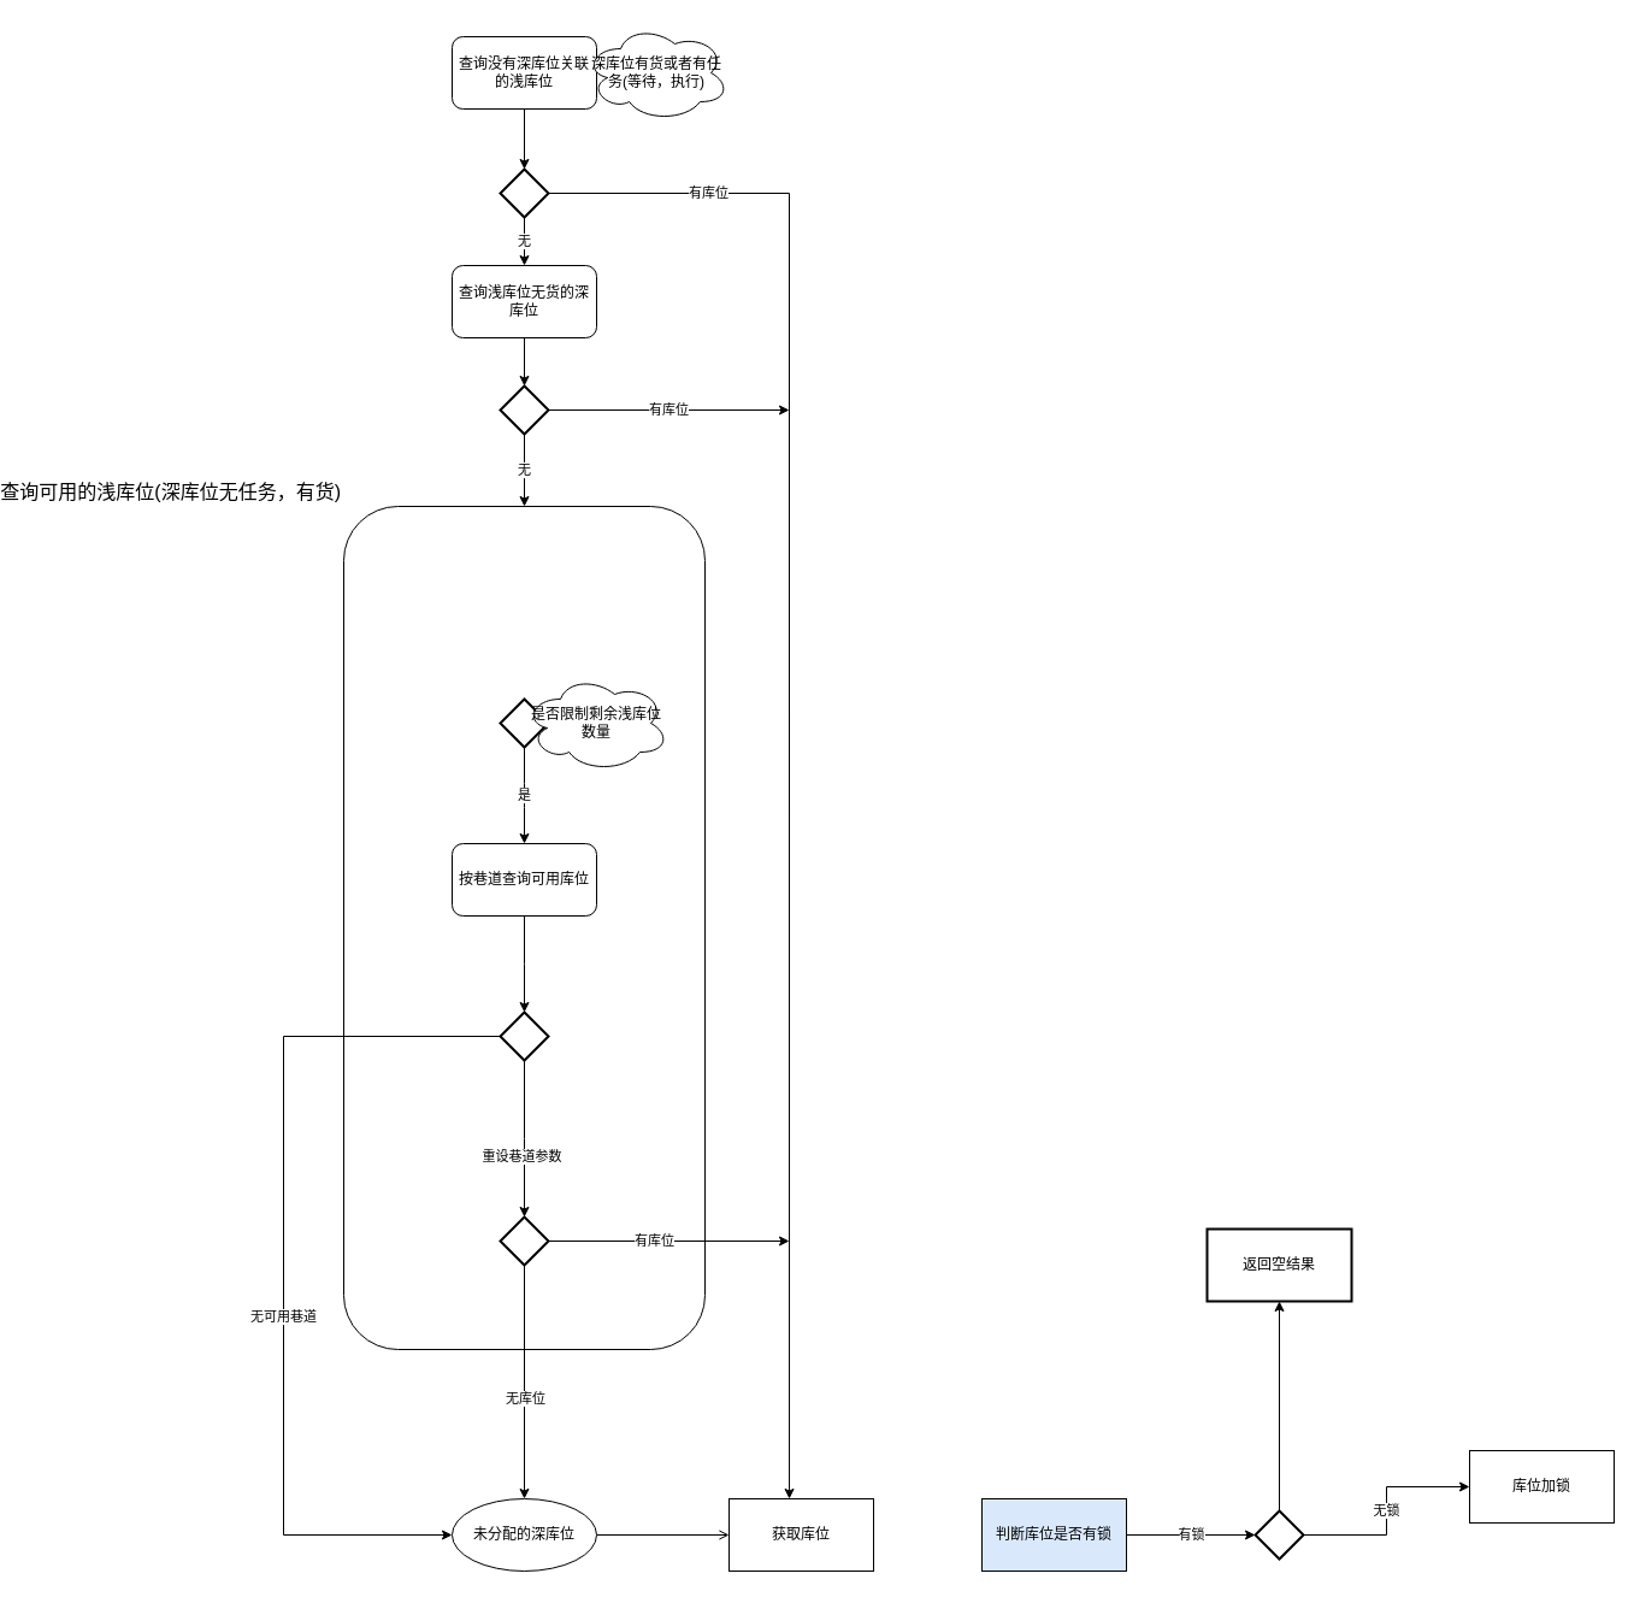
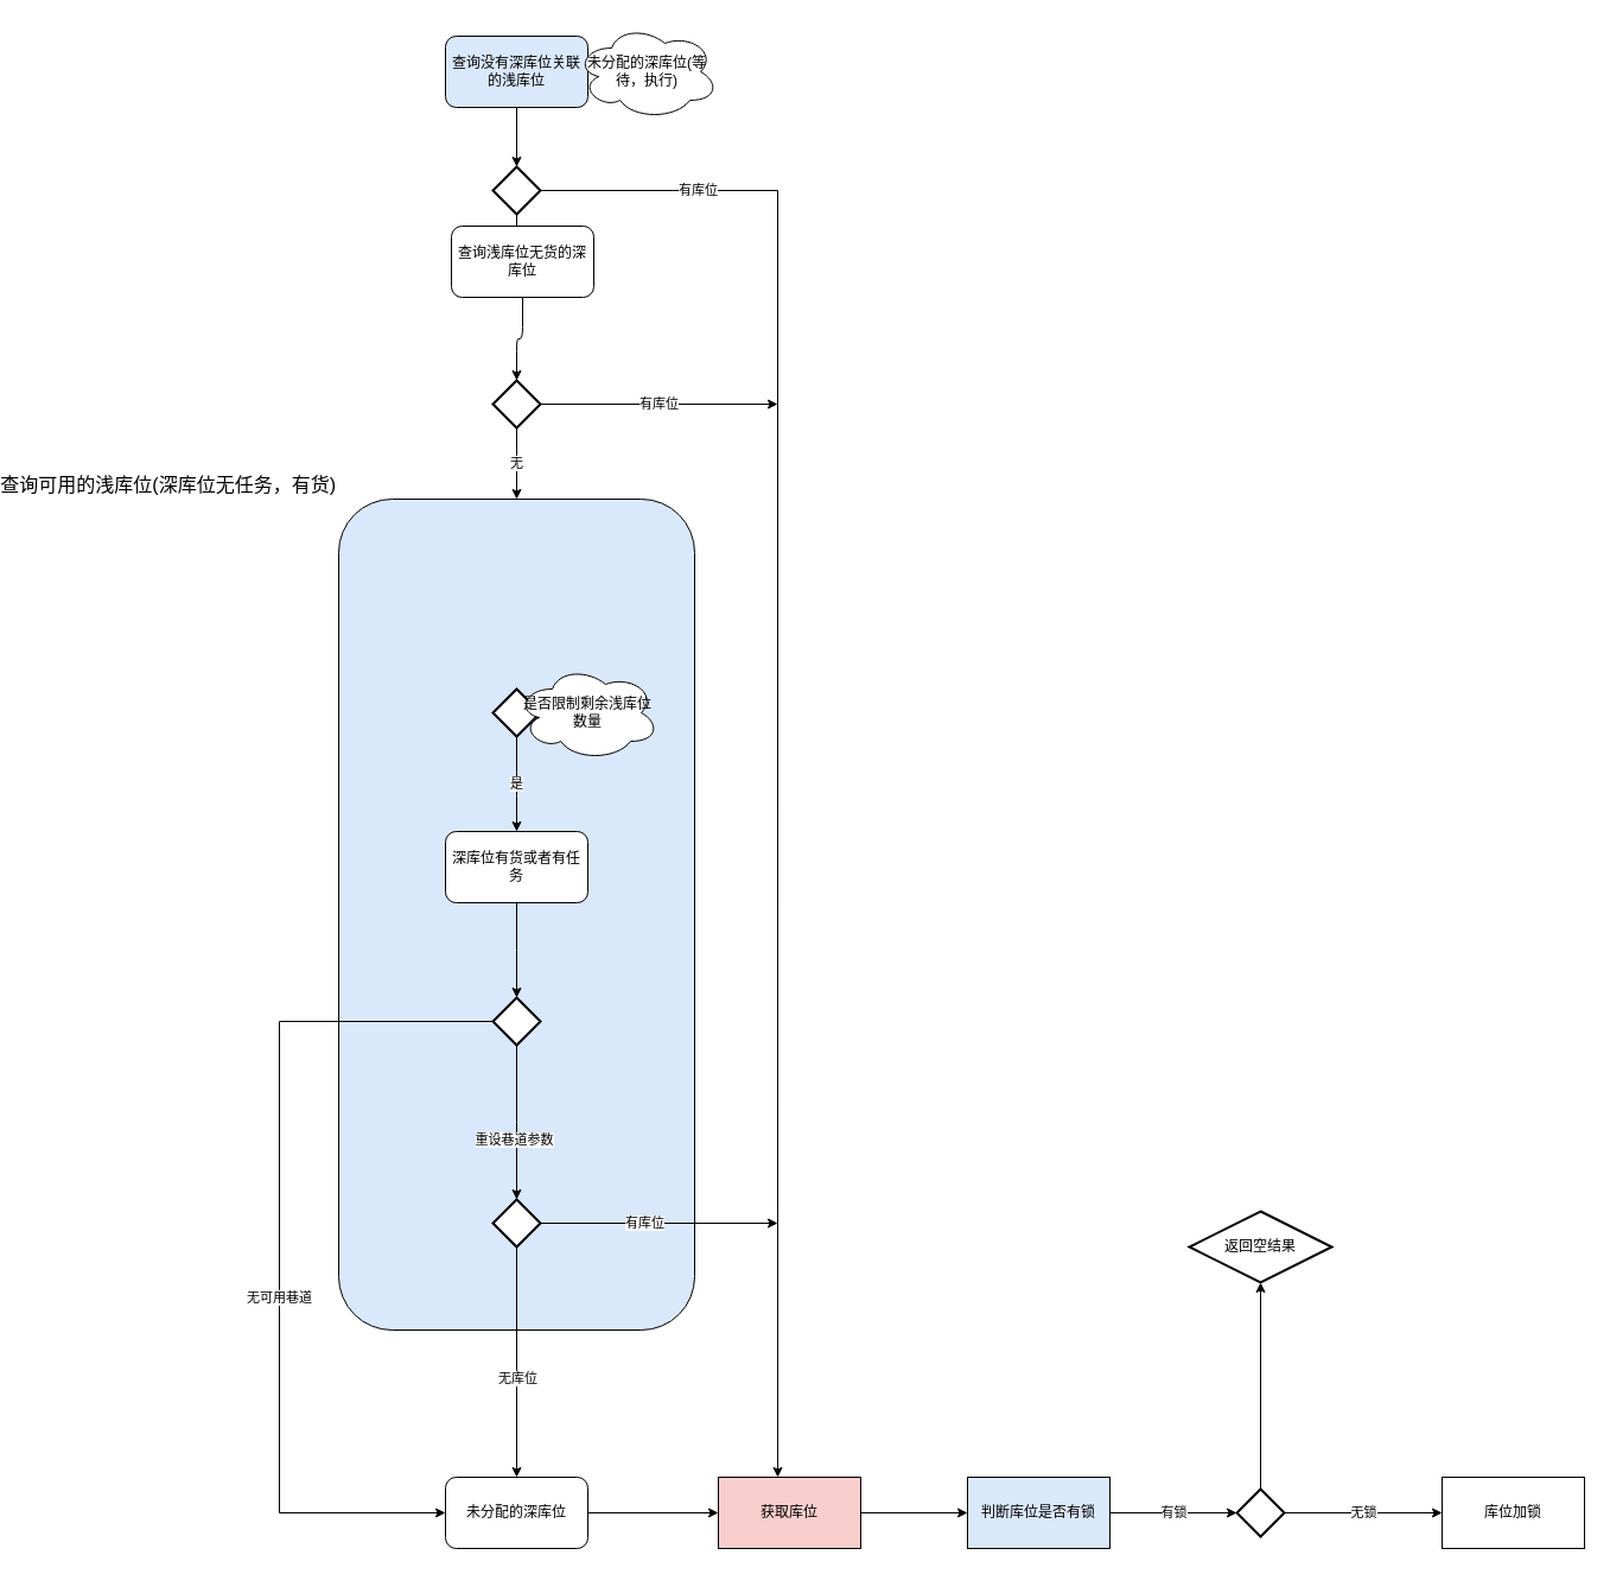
  <mxCell id="0" />
  <mxCell id="1" parent="0" />
  <mxCell id="2" value="无" style="edgeStyle=orthogonalEdgeStyle;rounded=1;orthogonalLoop=1;jettySize=auto;html=1;" parent="1" source="18" target="5" edge="1"><mxGeometry relative="1" as="geometry" /></mxCell>
- <mxCell id="3" value="查询没有深库位关联的浅库位" style="rounded=1;whiteSpace=wrap;html=1;" parent="1" vertex="1"><mxGeometry x="160" y="30" width="120" height="60" as="geometry" /></mxCell>
+ <mxCell id="3" value="查询没有深库位关联的浅库位" style="rounded=1;whiteSpace=wrap;html=1;fillColor=#dae8fc;" parent="1" vertex="1"><mxGeometry x="160" y="30" width="120" height="60" as="geometry" /></mxCell>
  <mxCell id="4" value="无" style="edgeStyle=orthogonalEdgeStyle;rounded=1;orthogonalLoop=1;jettySize=auto;html=1;" parent="1" source="21" target="6" edge="1"><mxGeometry relative="1" as="geometry" /></mxCell>
- <mxCell id="5" value="查询浅库位无货的深库位" style="rounded=1;whiteSpace=wrap;html=1;" parent="1" vertex="1"><mxGeometry x="160" y="220" width="120" height="60" as="geometry" /></mxCell>
- <mxCell id="6" value="查询可用的浅库位(深库位无任务，有货)" style="rounded=1;whiteSpace=wrap;html=1;verticalAlign=bottom;align=right;labelPosition=left;verticalLabelPosition=top;fontSize=16;" parent="1" vertex="1"><mxGeometry x="70" y="420" width="300" height="700" as="geometry" /></mxCell>
- <mxCell id="7" value="" style="edgeStyle=orthogonalEdgeStyle;rounded=0;orthogonalLoop=1;jettySize=auto;html=1;endArrow=open;" parent="1" source="8" target="11" edge="1"><mxGeometry relative="1" as="geometry" /></mxCell>
- <mxCell id="8" value="未分配的深库位" style="ellipse;whiteSpace=wrap;html=1;" parent="1" vertex="1"><mxGeometry x="160" y="1244" width="120" height="60" as="geometry" /></mxCell>
- <mxCell id="9" value="深库位有货或者有任务(等待，执行)" style="ellipse;shape=cloud;whiteSpace=wrap;html=1;rounded=1;" parent="1" vertex="1"><mxGeometry x="270" y="20" width="120" height="80" as="geometry" /></mxCell>
- <mxCell id="11" value="获取库位" style="whiteSpace=wrap;html=1;rounded=0;" parent="1" vertex="1"><mxGeometry x="390" y="1244" width="120" height="60" as="geometry" /></mxCell>
+ <mxCell id="5" value="查询浅库位无货的深库位" style="rounded=1;whiteSpace=wrap;html=1;" parent="1" vertex="1"><mxGeometry x="165" y="190" width="120" height="60" as="geometry" /></mxCell>
+ <mxCell id="6" value="查询可用的浅库位(深库位无任务，有货)" style="rounded=1;whiteSpace=wrap;html=1;verticalAlign=bottom;align=right;labelPosition=left;verticalLabelPosition=top;fontSize=16;fillColor=#dae8fc;" parent="1" vertex="1"><mxGeometry x="70" y="420" width="300" height="700" as="geometry" /></mxCell>
+ <mxCell id="7" value="" style="edgeStyle=orthogonalEdgeStyle;rounded=0;orthogonalLoop=1;jettySize=auto;html=1;" parent="1" source="8" target="11" edge="1"><mxGeometry relative="1" as="geometry" /></mxCell>
+ <mxCell id="8" value="未分配的深库位" style="rounded=1;whiteSpace=wrap;html=1;" parent="1" vertex="1"><mxGeometry x="160" y="1244" width="120" height="60" as="geometry" /></mxCell>
+ <mxCell id="9" value="未分配的深库位(等待，执行)" style="ellipse;shape=cloud;whiteSpace=wrap;html=1;rounded=1;" parent="1" vertex="1"><mxGeometry x="270" y="20" width="120" height="80" as="geometry" /></mxCell>
+ <mxCell id="10" value="" style="edgeStyle=orthogonalEdgeStyle;rounded=0;orthogonalLoop=1;jettySize=auto;html=1;" parent="1" source="11" target="13" edge="1"><mxGeometry relative="1" as="geometry" /></mxCell>
+ <mxCell id="11" value="获取库位" style="whiteSpace=wrap;html=1;rounded=0;fillColor=#f8cecc;" parent="1" vertex="1"><mxGeometry x="390" y="1244" width="120" height="60" as="geometry" /></mxCell>
  <mxCell id="12" value="有锁" style="edgeStyle=orthogonalEdgeStyle;rounded=0;orthogonalLoop=1;jettySize=auto;html=1;" edge="1" parent="1" source="13" target="39"><mxGeometry relative="1" as="geometry"><mxPoint x="660" y="1174" as="targetPoint" /></mxGeometry></mxCell>
  <mxCell id="13" value="判断库位是否有锁" style="whiteSpace=wrap;html=1;rounded=0;fillColor=#dae8fc;" parent="1" vertex="1"><mxGeometry x="600" y="1244" width="120" height="60" as="geometry" /></mxCell>
- <mxCell id="14" value="库位加锁" style="whiteSpace=wrap;html=1;rounded=0;" parent="1" vertex="1"><mxGeometry x="1005" y="1204" width="120" height="60" as="geometry" /></mxCell>
+ <mxCell id="14" value="库位加锁" style="whiteSpace=wrap;html=1;rounded=0;" parent="1" vertex="1"><mxGeometry x="1000" y="1244" width="120" height="60" as="geometry" /></mxCell>
  <mxCell id="15" value="" style="edgeStyle=orthogonalEdgeStyle;rounded=1;orthogonalLoop=1;jettySize=auto;html=1;" edge="1" parent="1" source="3" target="18"><mxGeometry relative="1" as="geometry"><mxPoint x="220" y="130" as="sourcePoint" /><mxPoint x="220" y="210" as="targetPoint" /></mxGeometry></mxCell>
  <mxCell id="16" style="edgeStyle=orthogonalEdgeStyle;rounded=0;orthogonalLoop=1;jettySize=auto;html=1;entryX=0.417;entryY=0;entryDx=0;entryDy=0;entryPerimeter=0;" edge="1" parent="1" source="18" target="11"><mxGeometry relative="1" as="geometry" /></mxCell>
  <mxCell id="17" value="有库位" style="edgeLabel;html=1;align=center;verticalAlign=middle;resizable=0;points=[];" vertex="1" connectable="0" parent="16"><mxGeometry x="-0.795" y="1" relative="1" as="geometry"><mxPoint as="offset" /></mxGeometry></mxCell>
  <mxCell id="18" value="" style="strokeWidth=2;html=1;shape=mxgraph.flowchart.decision;whiteSpace=wrap;" vertex="1" parent="1"><mxGeometry x="200" y="140" width="40" height="40" as="geometry" /></mxCell>
  <mxCell id="19" value="" style="edgeStyle=orthogonalEdgeStyle;rounded=1;orthogonalLoop=1;jettySize=auto;html=1;" edge="1" parent="1" source="5" target="21"><mxGeometry relative="1" as="geometry"><mxPoint x="220" y="280" as="sourcePoint" /><mxPoint x="220" y="370" as="targetPoint" /></mxGeometry></mxCell>
  <mxCell id="20" value="有库位" style="edgeStyle=orthogonalEdgeStyle;rounded=0;orthogonalLoop=1;jettySize=auto;html=1;" edge="1" parent="1" source="21"><mxGeometry relative="1" as="geometry"><mxPoint x="440" y="340" as="targetPoint" /></mxGeometry></mxCell>
  <mxCell id="21" value="" style="strokeWidth=2;html=1;shape=mxgraph.flowchart.decision;whiteSpace=wrap;" vertex="1" parent="1"><mxGeometry x="200" y="320" width="40" height="40" as="geometry" /></mxCell>
  <mxCell id="22" value="是" style="edgeStyle=orthogonalEdgeStyle;rounded=1;orthogonalLoop=1;jettySize=auto;html=1;" edge="1" parent="1" source="23"><mxGeometry relative="1" as="geometry"><mxPoint x="220" y="430" as="sourcePoint" /><mxPoint x="220" y="700" as="targetPoint" /></mxGeometry></mxCell>
  <mxCell id="23" value="" style="strokeWidth=2;html=1;shape=mxgraph.flowchart.decision;whiteSpace=wrap;" vertex="1" parent="1"><mxGeometry x="200" y="580" width="40" height="40" as="geometry" /></mxCell>
  <mxCell id="24" value="是否限制剩余浅库位数量" style="ellipse;shape=cloud;whiteSpace=wrap;html=1;" vertex="1" parent="1"><mxGeometry x="220" y="560" width="120" height="80" as="geometry" /></mxCell>
  <mxCell id="25" value="" style="edgeStyle=orthogonalEdgeStyle;rounded=0;orthogonalLoop=1;jettySize=auto;html=1;" edge="1" parent="1" source="26"><mxGeometry relative="1" as="geometry"><mxPoint x="220" y="840" as="targetPoint" /></mxGeometry></mxCell>
- <mxCell id="26" value="按巷道查询可用库位" style="rounded=1;whiteSpace=wrap;html=1;" vertex="1" parent="1"><mxGeometry x="160" y="700" width="120" height="60" as="geometry" /></mxCell>
+ <mxCell id="26" value="深库位有货或者有任务" style="rounded=1;whiteSpace=wrap;html=1;" vertex="1" parent="1"><mxGeometry x="160" y="700" width="120" height="60" as="geometry" /></mxCell>
  <mxCell id="27" style="edgeStyle=orthogonalEdgeStyle;rounded=0;orthogonalLoop=1;jettySize=auto;html=1;entryX=0;entryY=0.5;entryDx=0;entryDy=0;" edge="1" parent="1" source="31" target="8"><mxGeometry relative="1" as="geometry"><mxPoint x="70" y="1270" as="targetPoint" /><Array as="points"><mxPoint x="20" y="860" /><mxPoint x="20" y="1274" /></Array></mxGeometry></mxCell>
  <mxCell id="28" value="无可用巷道" style="edgeLabel;html=1;align=center;verticalAlign=middle;resizable=0;points=[];" vertex="1" connectable="0" parent="27"><mxGeometry x="0.122" y="-1" relative="1" as="geometry"><mxPoint as="offset" /></mxGeometry></mxCell>
  <mxCell id="29" style="edgeStyle=orthogonalEdgeStyle;rounded=0;orthogonalLoop=1;jettySize=auto;html=1;" edge="1" parent="1" source="31"><mxGeometry relative="1" as="geometry"><mxPoint x="220" y="1010" as="targetPoint" /></mxGeometry></mxCell>
  <mxCell id="30" value="重设巷道参数" style="edgeLabel;html=1;align=center;verticalAlign=middle;resizable=0;points=[];" vertex="1" connectable="0" parent="29"><mxGeometry x="0.224" y="-3" relative="1" as="geometry"><mxPoint as="offset" /></mxGeometry></mxCell>
  <mxCell id="31" value="" style="strokeWidth=2;html=1;shape=mxgraph.flowchart.decision;whiteSpace=wrap;" vertex="1" parent="1"><mxGeometry x="200" y="840" width="40" height="40" as="geometry" /></mxCell>
  <mxCell id="32" style="edgeStyle=orthogonalEdgeStyle;rounded=0;orthogonalLoop=1;jettySize=auto;html=1;" edge="1" parent="1" source="36"><mxGeometry relative="1" as="geometry"><mxPoint x="440" y="1030" as="targetPoint" /></mxGeometry></mxCell>
  <mxCell id="33" value="有库位" style="edgeLabel;html=1;align=center;verticalAlign=middle;resizable=0;points=[];" vertex="1" connectable="0" parent="32"><mxGeometry x="-0.136" y="1" relative="1" as="geometry"><mxPoint as="offset" /></mxGeometry></mxCell>
  <mxCell id="34" style="edgeStyle=orthogonalEdgeStyle;rounded=0;orthogonalLoop=1;jettySize=auto;html=1;entryX=0.5;entryY=0;entryDx=0;entryDy=0;" edge="1" parent="1" source="36" target="8"><mxGeometry relative="1" as="geometry" /></mxCell>
  <mxCell id="35" value="无库位" style="edgeLabel;html=1;align=center;verticalAlign=middle;resizable=0;points=[];" vertex="1" connectable="0" parent="34"><mxGeometry x="0.131" relative="1" as="geometry"><mxPoint as="offset" /></mxGeometry></mxCell>
  <mxCell id="36" value="" style="strokeWidth=2;html=1;shape=mxgraph.flowchart.decision;whiteSpace=wrap;" vertex="1" parent="1"><mxGeometry x="200" y="1010" width="40" height="40" as="geometry" /></mxCell>
  <mxCell id="37" value="" style="edgeStyle=orthogonalEdgeStyle;rounded=0;orthogonalLoop=1;jettySize=auto;html=1;" edge="1" parent="1" source="39" target="40"><mxGeometry relative="1" as="geometry" /></mxCell>
  <mxCell id="38" value="无锁" style="edgeStyle=orthogonalEdgeStyle;rounded=0;orthogonalLoop=1;jettySize=auto;html=1;entryX=0;entryY=0.5;entryDx=0;entryDy=0;" edge="1" parent="1" source="39" target="14"><mxGeometry relative="1" as="geometry" /></mxCell>
  <mxCell id="39" value="" style="strokeWidth=2;html=1;shape=mxgraph.flowchart.decision;whiteSpace=wrap;" vertex="1" parent="1"><mxGeometry x="827" y="1254" width="40" height="40" as="geometry" /></mxCell>
- <mxCell id="40" value="返回空结果" style="whiteSpace=wrap;html=1;strokeWidth=2;" vertex="1" parent="1"><mxGeometry x="787" y="1020" width="120" height="60" as="geometry" /></mxCell>
+ <mxCell id="40" value="返回空结果" style="rhombus;whiteSpace=wrap;html=1;strokeWidth=2;" vertex="1" parent="1"><mxGeometry x="787" y="1020" width="120" height="60" as="geometry" /></mxCell>
